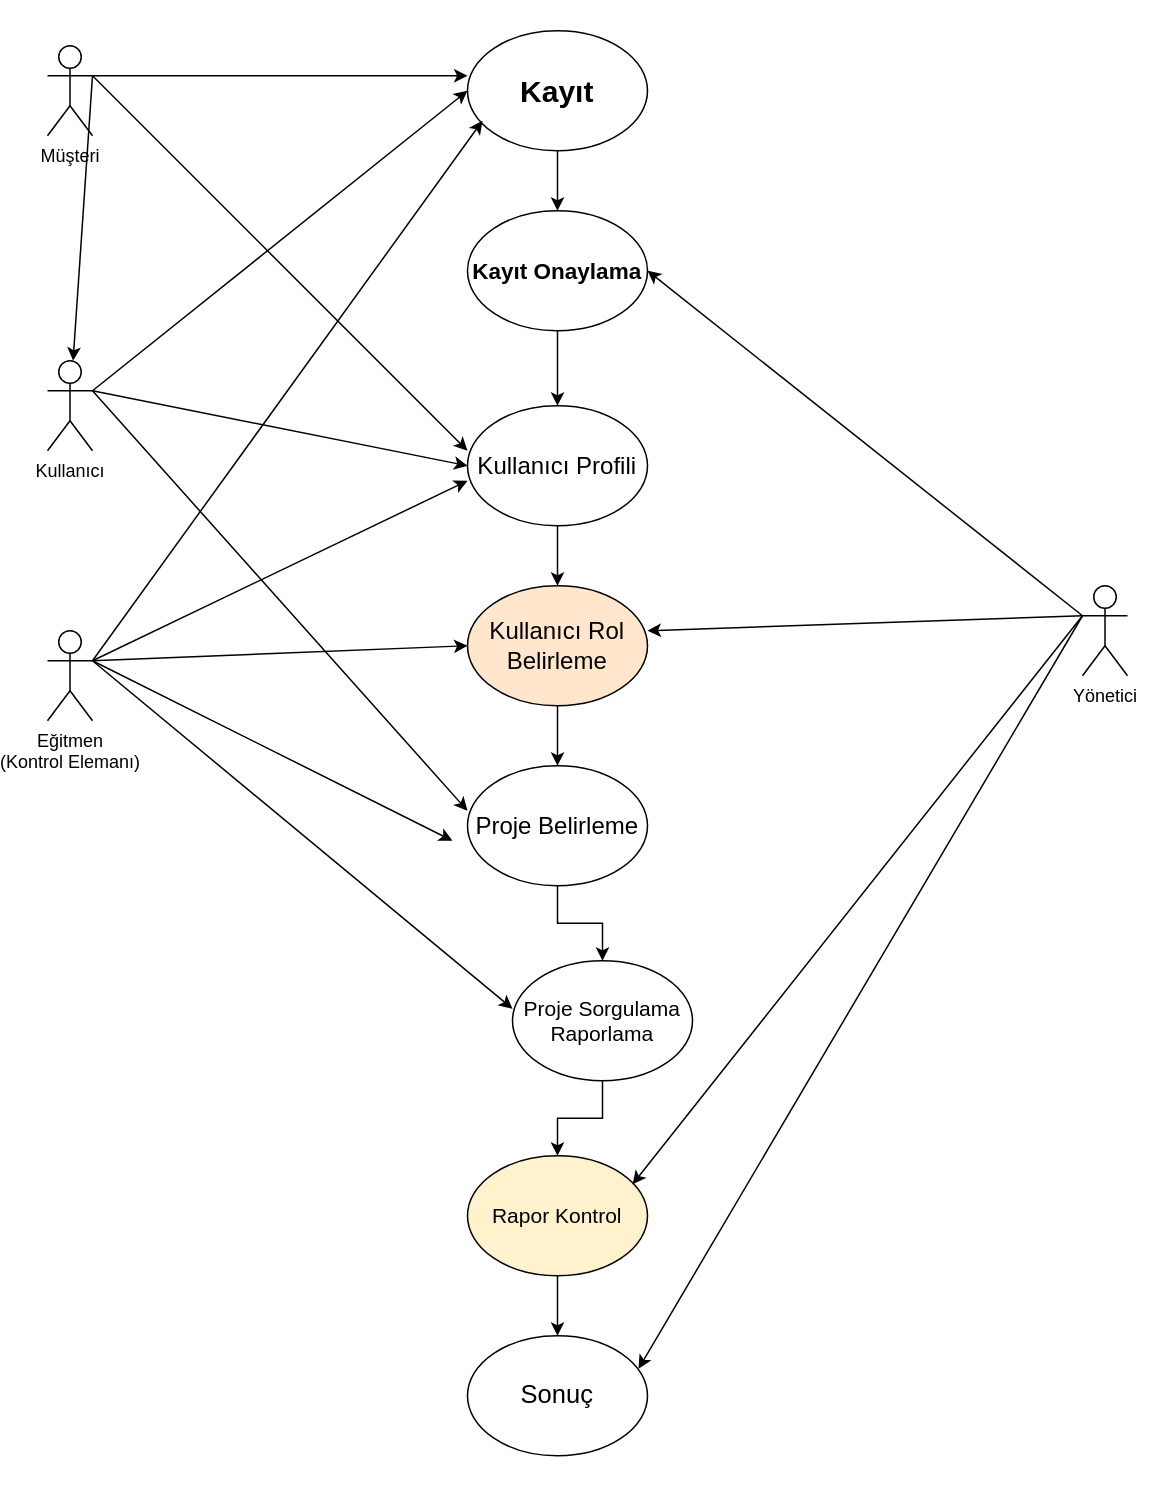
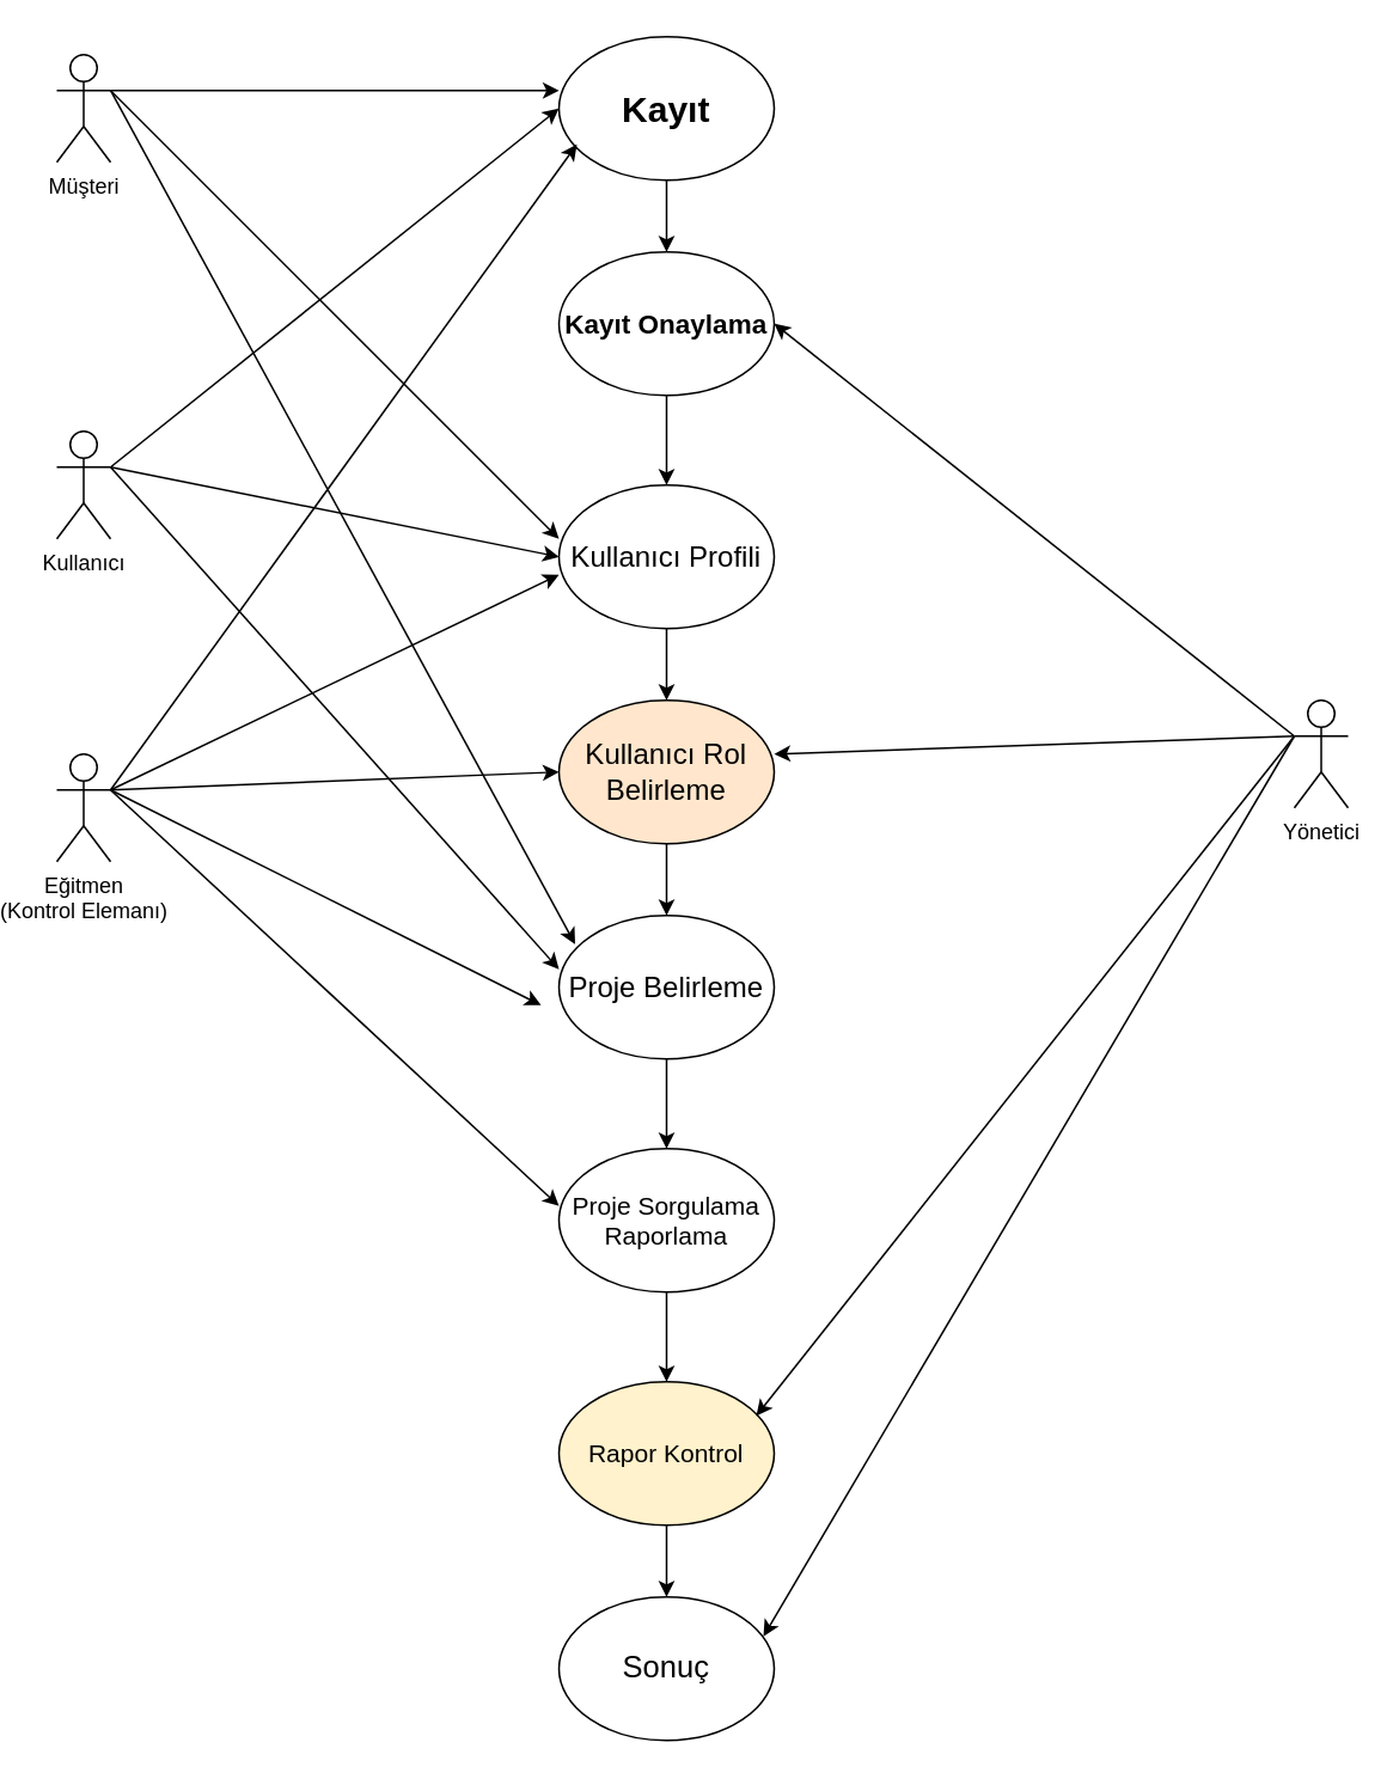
  <mxCell id="0" />
  <mxCell id="1" parent="0" />
  <mxCell id="2" style="edgeStyle=orthogonalEdgeStyle;rounded=0;orthogonalLoop=1;jettySize=auto;html=1;exitX=1;exitY=0.333;exitDx=0;exitDy=0;exitPerimeter=0;entryX=0;entryY=0.375;entryDx=0;entryDy=0;entryPerimeter=0;" edge="1" parent="1" source="3" target="8"><mxGeometry relative="1" as="geometry" /></mxCell>
  <mxCell id="3" value="Müşteri" style="shape=umlActor;verticalLabelPosition=bottom;verticalAlign=top;shadow=0;fillOpacity=100;autosize=0;metaEdit=0;overflow=visible;labelBackgroundColor=none;labelBorderColor=none;html=1;" vertex="1" parent="1"><mxGeometry x="20" y="30" width="30" height="60" as="geometry" /></mxCell>
  <mxCell id="4" value="Yönetici" style="shape=umlActor;verticalLabelPosition=bottom;verticalAlign=top;shadow=0;fillOpacity=100;autosize=0;metaEdit=0;overflow=visible;labelBackgroundColor=none;labelBorderColor=none;html=1;" vertex="1" parent="1"><mxGeometry x="710" y="390" width="30" height="60" as="geometry" /></mxCell>
  <mxCell id="5" value="Kullanıcı" style="shape=umlActor;verticalLabelPosition=bottom;verticalAlign=top;shadow=0;fillOpacity=100;autosize=0;metaEdit=0;overflow=visible;labelBackgroundColor=none;labelBorderColor=none;html=1;" vertex="1" parent="1"><mxGeometry x="20" y="240" width="30" height="60" as="geometry" /></mxCell>
  <mxCell id="6" value="Eğitmen&lt;br&gt;(Kontrol Elemanı)" style="shape=umlActor;verticalLabelPosition=bottom;verticalAlign=top;shadow=0;fillOpacity=100;autosize=0;metaEdit=0;overflow=visible;labelBackgroundColor=none;labelBorderColor=none;html=1;" vertex="1" parent="1"><mxGeometry x="20" y="420" width="30" height="60" as="geometry" /></mxCell>
  <mxCell id="7" style="edgeStyle=orthogonalEdgeStyle;rounded=0;orthogonalLoop=1;jettySize=auto;html=1;exitX=0.5;exitY=1;exitDx=0;exitDy=0;entryX=0.5;entryY=0;entryDx=0;entryDy=0;" edge="1" parent="1" source="8" target="12"><mxGeometry relative="1" as="geometry" /></mxCell>
  <mxCell id="8" value="&lt;font style=&quot;font-size: 20px&quot;&gt;&lt;b&gt;Kayıt&lt;/b&gt;&lt;/font&gt;" style="ellipse;whiteSpace=wrap;html=1;shadow=0;labelBackgroundColor=none;" vertex="1" parent="1"><mxGeometry x="300" y="20" width="120" height="80" as="geometry" /></mxCell>
  <mxCell id="9" value="" style="endArrow=classic;html=1;exitX=1;exitY=0.333;exitDx=0;exitDy=0;exitPerimeter=0;entryX=0;entryY=0.5;entryDx=0;entryDy=0;" edge="1" parent="1" source="5" target="8"><mxGeometry width="50" height="50" relative="1" as="geometry"><mxPoint x="100" y="280" as="sourcePoint" /><mxPoint x="400" y="260" as="targetPoint" /></mxGeometry></mxCell>
  <mxCell id="10" value="" style="endArrow=classic;html=1;exitX=1;exitY=0.333;exitDx=0;exitDy=0;exitPerimeter=0;entryX=0;entryY=0.5;entryDx=0;entryDy=0;" edge="1" parent="1" source="6"><mxGeometry width="50" height="50" relative="1" as="geometry"><mxPoint x="60" y="270" as="sourcePoint" /><mxPoint x="310" y="80" as="targetPoint" /></mxGeometry></mxCell>
  <mxCell id="11" style="edgeStyle=orthogonalEdgeStyle;rounded=0;orthogonalLoop=1;jettySize=auto;html=1;exitX=0.5;exitY=1;exitDx=0;exitDy=0;entryX=0.5;entryY=0;entryDx=0;entryDy=0;" edge="1" parent="1" source="12" target="15"><mxGeometry relative="1" as="geometry" /></mxCell>
  <mxCell id="12" value="&lt;font style=&quot;font-size: 15px&quot;&gt;&lt;b&gt;Kayıt Onaylama&lt;/b&gt;&lt;/font&gt;" style="ellipse;whiteSpace=wrap;html=1;shadow=0;labelBackgroundColor=none;" vertex="1" parent="1"><mxGeometry x="300" y="140" width="120" height="80" as="geometry" /></mxCell>
  <mxCell id="13" value="" style="endArrow=classic;html=1;entryX=1;entryY=0.5;entryDx=0;entryDy=0;exitX=0;exitY=0.333;exitDx=0;exitDy=0;exitPerimeter=0;" edge="1" parent="1" source="4" target="12"><mxGeometry width="50" height="50" relative="1" as="geometry"><mxPoint x="550" y="290" as="sourcePoint" /><mxPoint x="600" y="240" as="targetPoint" /></mxGeometry></mxCell>
  <mxCell id="14" style="edgeStyle=orthogonalEdgeStyle;rounded=0;orthogonalLoop=1;jettySize=auto;html=1;exitX=0.5;exitY=1;exitDx=0;exitDy=0;entryX=0.5;entryY=0;entryDx=0;entryDy=0;" edge="1" parent="1" source="15" target="20"><mxGeometry relative="1" as="geometry" /></mxCell>
  <mxCell id="15" value="&lt;font style=&quot;font-size: 16px&quot;&gt;Kullanıcı Profili&lt;/font&gt;" style="ellipse;whiteSpace=wrap;html=1;shadow=0;labelBackgroundColor=none;" vertex="1" parent="1"><mxGeometry x="300" y="270" width="120" height="80" as="geometry" /></mxCell>
  <mxCell id="16" value="" style="endArrow=classic;html=1;entryX=0;entryY=0.375;entryDx=0;entryDy=0;entryPerimeter=0;exitX=1;exitY=0.333;exitDx=0;exitDy=0;exitPerimeter=0;" edge="1" parent="1" source="3" target="15"><mxGeometry width="50" height="50" relative="1" as="geometry"><mxPoint x="240" y="300" as="sourcePoint" /><mxPoint x="280" y="230" as="targetPoint" /></mxGeometry></mxCell>
  <mxCell id="17" value="" style="endArrow=classic;html=1;exitX=1;exitY=0.333;exitDx=0;exitDy=0;exitPerimeter=0;entryX=0;entryY=0.5;entryDx=0;entryDy=0;" edge="1" parent="1" source="5" target="15"><mxGeometry width="50" height="50" relative="1" as="geometry"><mxPoint x="330" y="300" as="sourcePoint" /><mxPoint x="290" y="320" as="targetPoint" /></mxGeometry></mxCell>
  <mxCell id="18" value="" style="endArrow=classic;html=1;entryX=0;entryY=0.625;entryDx=0;entryDy=0;entryPerimeter=0;" edge="1" parent="1" target="15"><mxGeometry width="50" height="50" relative="1" as="geometry"><mxPoint x="50" y="440" as="sourcePoint" /><mxPoint x="280" y="330" as="targetPoint" /></mxGeometry></mxCell>
  <mxCell id="19" style="edgeStyle=orthogonalEdgeStyle;rounded=0;orthogonalLoop=1;jettySize=auto;html=1;exitX=0.5;exitY=1;exitDx=0;exitDy=0;entryX=0.5;entryY=0;entryDx=0;entryDy=0;" edge="1" parent="1" source="20" target="24"><mxGeometry relative="1" as="geometry" /></mxCell>
  <mxCell id="20" value="&lt;font style=&quot;font-size: 16px&quot;&gt;Kullanıcı Rol Belirleme&lt;/font&gt;" style="ellipse;whiteSpace=wrap;html=1;shadow=0;labelBackgroundColor=none;fillColor=#ffe6cc;" vertex="1" parent="1"><mxGeometry x="300" y="390" width="120" height="80" as="geometry" /></mxCell>
  <mxCell id="21" value="" style="endArrow=classic;html=1;exitX=0;exitY=0.333;exitDx=0;exitDy=0;exitPerimeter=0;" edge="1" parent="1" source="4"><mxGeometry width="50" height="50" relative="1" as="geometry"><mxPoint x="700" y="250" as="sourcePoint" /><mxPoint x="420" y="420" as="targetPoint" /></mxGeometry></mxCell>
  <mxCell id="22" value="" style="endArrow=classic;html=1;entryX=0;entryY=0.5;entryDx=0;entryDy=0;" edge="1" parent="1" target="20"><mxGeometry width="50" height="50" relative="1" as="geometry"><mxPoint x="50" y="440" as="sourcePoint" /><mxPoint x="370" y="530" as="targetPoint" /></mxGeometry></mxCell>
  <mxCell id="23" style="edgeStyle=orthogonalEdgeStyle;rounded=0;orthogonalLoop=1;jettySize=auto;html=1;exitX=0.5;exitY=1;exitDx=0;exitDy=0;entryX=0.5;entryY=0;entryDx=0;entryDy=0;" edge="1" parent="1" source="24" target="29"><mxGeometry relative="1" as="geometry" /></mxCell>
  <mxCell id="24" value="&lt;font style=&quot;font-size: 16px&quot;&gt;Proje Belirleme&lt;/font&gt;" style="ellipse;whiteSpace=wrap;html=1;shadow=0;labelBackgroundColor=none;" vertex="1" parent="1"><mxGeometry x="300" y="510" width="120" height="80" as="geometry" /></mxCell>
- <mxCell id="25" value="" style="endArrow=classic;html=1;exitX=1;exitY=0.333;exitDx=0;exitDy=0;exitPerimeter=0;" edge="1" parent="1" source="3" target="5"><mxGeometry width="50" height="50" relative="1" as="geometry"><mxPoint x="60" y="30" as="sourcePoint" /><mxPoint x="160" y="490" as="targetPoint" /></mxGeometry></mxCell>
+ <mxCell id="25" value="" style="endArrow=classic;html=1;entryX=0.075;entryY=0.2;entryDx=0;entryDy=0;entryPerimeter=0;exitX=1;exitY=0.333;exitDx=0;exitDy=0;exitPerimeter=0;" edge="1" parent="1" source="3" target="24"><mxGeometry width="50" height="50" relative="1" as="geometry"><mxPoint x="60" y="30" as="sourcePoint" /><mxPoint x="160" y="490" as="targetPoint" /></mxGeometry></mxCell>
  <mxCell id="26" value="" style="endArrow=classic;html=1;entryX=0;entryY=0.375;entryDx=0;entryDy=0;entryPerimeter=0;" edge="1" parent="1" target="24"><mxGeometry width="50" height="50" relative="1" as="geometry"><mxPoint x="50" y="260" as="sourcePoint" /><mxPoint x="290" y="560" as="targetPoint" /></mxGeometry></mxCell>
  <mxCell id="27" value="" style="endArrow=classic;html=1;exitX=1;exitY=0.333;exitDx=0;exitDy=0;exitPerimeter=0;" edge="1" parent="1" source="6"><mxGeometry width="50" height="50" relative="1" as="geometry"><mxPoint x="210" y="580" as="sourcePoint" /><mxPoint x="290" y="560" as="targetPoint" /></mxGeometry></mxCell>
  <mxCell id="28" style="edgeStyle=orthogonalEdgeStyle;rounded=0;orthogonalLoop=1;jettySize=auto;html=1;exitX=0.5;exitY=1;exitDx=0;exitDy=0;" edge="1" parent="1" source="29" target="32"><mxGeometry relative="1" as="geometry"><mxPoint x="360" y="780" as="targetPoint" /></mxGeometry></mxCell>
- <mxCell id="29" value="&lt;font style=&quot;font-size: 14px&quot;&gt;Proje Sorgulama&lt;br&gt;Raporlama&lt;/font&gt;" style="ellipse;whiteSpace=wrap;html=1;shadow=0;labelBackgroundColor=none;" vertex="1" parent="1"><mxGeometry x="330" y="640" width="120" height="80" as="geometry" /></mxCell>
+ <mxCell id="29" value="&lt;font style=&quot;font-size: 14px&quot;&gt;Proje Sorgulama&lt;br&gt;Raporlama&lt;/font&gt;" style="ellipse;whiteSpace=wrap;html=1;shadow=0;labelBackgroundColor=none;" vertex="1" parent="1"><mxGeometry x="300" y="640" width="120" height="80" as="geometry" /></mxCell>
  <mxCell id="30" value="" style="endArrow=classic;html=1;exitX=1;exitY=0.333;exitDx=0;exitDy=0;exitPerimeter=0;entryX=0;entryY=0.4;entryDx=0;entryDy=0;entryPerimeter=0;" edge="1" parent="1" source="6" target="29"><mxGeometry width="50" height="50" relative="1" as="geometry"><mxPoint x="30" y="570" as="sourcePoint" /><mxPoint x="230" y="680" as="targetPoint" /></mxGeometry></mxCell>
  <mxCell id="31" style="edgeStyle=orthogonalEdgeStyle;rounded=0;orthogonalLoop=1;jettySize=auto;html=1;exitX=0.5;exitY=1;exitDx=0;exitDy=0;entryX=0.5;entryY=0;entryDx=0;entryDy=0;" edge="1" parent="1" source="32" target="34"><mxGeometry relative="1" as="geometry" /></mxCell>
  <mxCell id="32" value="&lt;font style=&quot;font-size: 14px&quot;&gt;Rapor Kontrol&lt;/font&gt;" style="ellipse;whiteSpace=wrap;html=1;fillColor=#fff2cc;" vertex="1" parent="1"><mxGeometry x="300" y="770" width="120" height="80" as="geometry" /></mxCell>
  <mxCell id="33" value="" style="endArrow=classic;html=1;entryX=0.917;entryY=0.238;entryDx=0;entryDy=0;entryPerimeter=0;" edge="1" parent="1" target="32"><mxGeometry width="50" height="50" relative="1" as="geometry"><mxPoint x="710" y="410" as="sourcePoint" /><mxPoint x="530" y="660" as="targetPoint" /></mxGeometry></mxCell>
  <mxCell id="34" value="&lt;font style=&quot;font-size: 17px&quot;&gt;Sonuç&lt;/font&gt;" style="ellipse;whiteSpace=wrap;html=1;shadow=0;labelBackgroundColor=none;" vertex="1" parent="1"><mxGeometry x="300" y="890" width="120" height="80" as="geometry" /></mxCell>
  <mxCell id="35" value="" style="endArrow=classic;html=1;entryX=0.95;entryY=0.275;entryDx=0;entryDy=0;entryPerimeter=0;" edge="1" parent="1" target="34"><mxGeometry width="50" height="50" relative="1" as="geometry"><mxPoint x="710" y="410" as="sourcePoint" /><mxPoint x="520" y="870" as="targetPoint" /></mxGeometry></mxCell>
